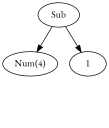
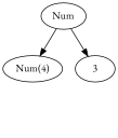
  digraph {
    fontname="EB Garamond"
    node [fontname="EB Garamond"]
    edge [fontname="EB Garamond"]
    n1 [label="Num(4)"]
-   n2 [label=1]
+   n2 [label=3]
    c [style=invis]
-   n4 [label=Sub]
+   n4 [label=Num]
    n2 -> c [style=invis]
    n4 -> n1
    n4 -> n2
  }
